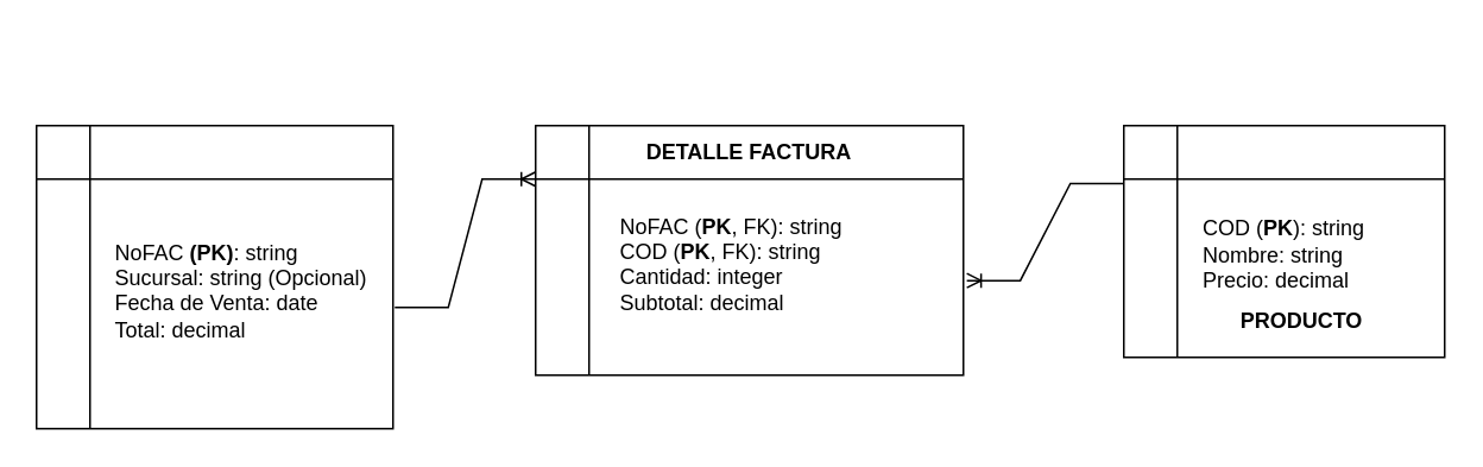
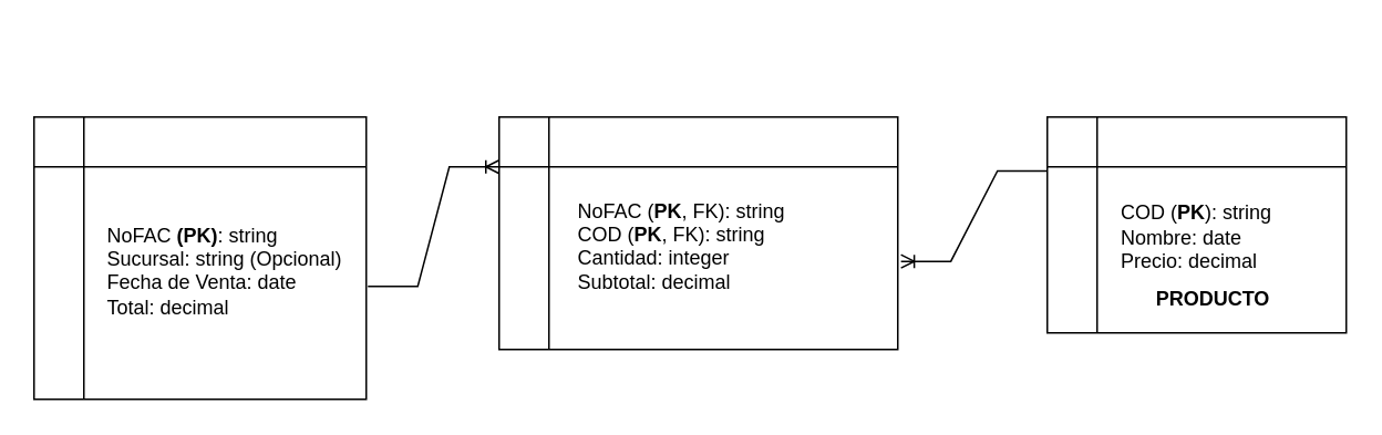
  <mxCell id="0" />
  <mxCell id="1" parent="0" />
- <mxCell id="2" value="&lt;div style=&quot;text-align: left;&quot;&gt;&lt;br&gt;&lt;/div&gt;&lt;div style=&quot;text-align: left;&quot;&gt;&lt;br&gt;&lt;/div&gt;&lt;div style=&quot;text-align: left;&quot;&gt;&lt;div&gt;COD (&lt;b&gt;PK&lt;/b&gt;): string&lt;/div&gt;&lt;div&gt;Nombre: string&lt;/div&gt;&lt;div&gt;Precio: decimal&lt;/div&gt;&lt;div&gt;&lt;br&gt;&lt;/div&gt;&lt;/div&gt;" style="shape=internalStorage;whiteSpace=wrap;html=1;backgroundOutline=1;dx=30;dy=30;" parent="1" vertex="1"><mxGeometry x="630" y="70" width="180" height="130" as="geometry" /></mxCell>
+ <mxCell id="2" value="&lt;div style=&quot;text-align: left;&quot;&gt;&lt;br&gt;&lt;/div&gt;&lt;div style=&quot;text-align: left;&quot;&gt;&lt;br&gt;&lt;/div&gt;&lt;div style=&quot;text-align: left;&quot;&gt;&lt;div&gt;COD (&lt;b&gt;PK&lt;/b&gt;): string&lt;/div&gt;&lt;div&gt;Nombre: date&lt;/div&gt;&lt;div&gt;Precio: decimal&lt;/div&gt;&lt;div&gt;&lt;br&gt;&lt;/div&gt;&lt;/div&gt;" style="shape=internalStorage;whiteSpace=wrap;html=1;backgroundOutline=1;dx=30;dy=30;" parent="1" vertex="1"><mxGeometry x="630" y="70" width="180" height="130" as="geometry" /></mxCell>
  <mxCell id="3" value="" style="shape=internalStorage;whiteSpace=wrap;html=1;backgroundOutline=1;dx=30;dy=30;align=left;" parent="1" vertex="1"><mxGeometry x="20" y="70" width="200" height="170" as="geometry" /></mxCell>
  <mxCell id="4" value="&lt;div&gt;&lt;br&gt;&lt;/div&gt;&lt;div&gt;&lt;br&gt;&lt;/div&gt;" style="shape=internalStorage;whiteSpace=wrap;html=1;backgroundOutline=1;dx=30;dy=30;align=left;" parent="1" vertex="1"><mxGeometry x="300" y="70" width="240" height="140" as="geometry" /></mxCell>
  <mxCell id="5" value="&lt;div style=&quot;text-align: left;&quot;&gt;NoFAC &lt;b&gt;(PK)&lt;/b&gt;: string&lt;/div&gt;&lt;div style=&quot;text-align: left;&quot;&gt;Sucursal: string (Opcional)&lt;/div&gt;&lt;div style=&quot;text-align: left;&quot;&gt;Fecha de Venta: date&lt;/div&gt;&lt;div style=&quot;text-align: left;&quot;&gt;Total: decimal&lt;/div&gt;&lt;div&gt;&lt;br&gt;&lt;/div&gt;" style="text;html=1;align=center;verticalAlign=middle;whiteSpace=wrap;rounded=0;" parent="1" vertex="1"><mxGeometry x="60" y="110" width="150" height="120" as="geometry" /></mxCell>
  <mxCell id="6" value="&lt;b&gt;PRODUCTO&lt;/b&gt;" style="text;html=1;align=center;verticalAlign=middle;whiteSpace=wrap;rounded=0;" parent="1" vertex="1"><mxGeometry x="700" y="165" width="60" height="30" as="geometry" /></mxCell>
- <mxCell id="7" value="&lt;b&gt;DETALLE FACTURA&lt;/b&gt;" style="text;html=1;align=center;verticalAlign=middle;whiteSpace=wrap;rounded=0;" parent="1" vertex="1"><mxGeometry x="340" y="70" width="160" height="30" as="geometry" /></mxCell>
  <mxCell id="8" value="&lt;div style=&quot;text-align: left;&quot;&gt;NoFAC (&lt;b&gt;PK&lt;/b&gt;, FK): string&lt;/div&gt;&lt;div style=&quot;text-align: left;&quot;&gt;COD (&lt;b&gt;PK&lt;/b&gt;, FK): string&lt;/div&gt;&lt;div style=&quot;text-align: left;&quot;&gt;Cantidad: integer&lt;/div&gt;&lt;div style=&quot;text-align: left;&quot;&gt;Subtotal: decimal&lt;/div&gt;&lt;div&gt;&lt;br&gt;&lt;/div&gt;" style="text;html=1;align=center;verticalAlign=middle;whiteSpace=wrap;rounded=0;" parent="1" vertex="1"><mxGeometry x="340" y="110" width="140" height="90" as="geometry" /></mxCell>
  <mxCell id="9" value="" style="edgeStyle=entityRelationEdgeStyle;fontSize=12;html=1;endArrow=ERoneToMany;rounded=0;exitX=1.005;exitY=0.659;exitDx=0;exitDy=0;exitPerimeter=0;" parent="1" edge="1"><mxGeometry width="100" height="100" relative="1" as="geometry"><mxPoint x="221" y="172.03" as="sourcePoint" /><mxPoint x="300" y="100" as="targetPoint" /><Array as="points"><mxPoint x="110" y="20" /><mxPoint x="260" y="140" /><mxPoint x="260" y="100" /><mxPoint x="280" y="140" /></Array></mxGeometry></mxCell>
  <mxCell id="10" value="" style="edgeStyle=entityRelationEdgeStyle;fontSize=12;html=1;endArrow=ERoneToMany;rounded=0;entryX=1.008;entryY=0.621;entryDx=0;entryDy=0;entryPerimeter=0;exitX=0;exitY=0.25;exitDx=0;exitDy=0;" edge="1" parent="1" source="2" target="4"><mxGeometry width="100" height="100" relative="1" as="geometry"><mxPoint x="360" y="330" as="sourcePoint" /><mxPoint x="460" y="230" as="targetPoint" /><Array as="points"><mxPoint x="560" y="170" /><mxPoint x="560" y="160" /><mxPoint x="560" y="157" /></Array></mxGeometry></mxCell>
